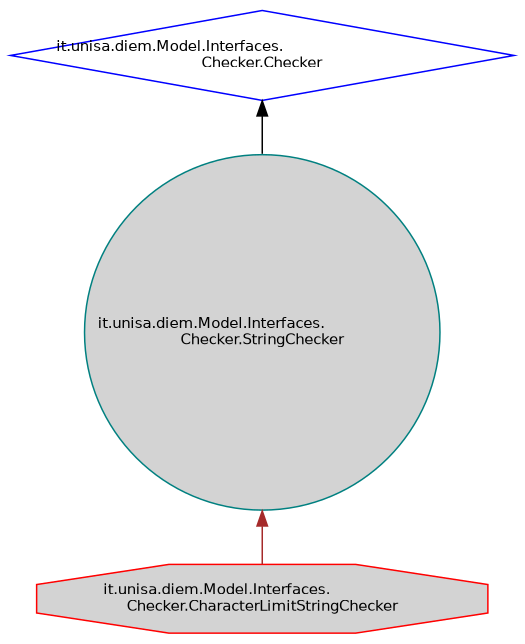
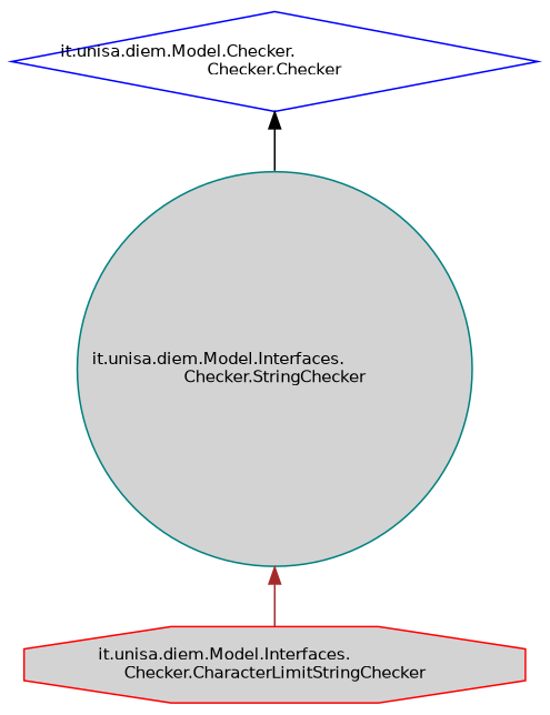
  digraph {
    fontname="DejaVu Sans"
    node [fillcolor=lightgrey fontname="DejaVu Sans" fontsize=10 style=filled]
    edge [dir=back fontname="DejaVu Sans" fontsize=10 labelfontname=Helvetica labelfontsize=10 style=solid]
    n1 [color=teal fontcolor=black height=0.2 label="it.unisa.diem.Model.Interfaces.\lChecker.StringChecker" shape=circle width=0.4]
    n2 [color=red height=0.2 label="it.unisa.diem.Model.Interfaces.\lChecker.CharacterLimitStringChecker" shape=octagon width=0.4]
-   n3 [color=blue fillcolor=white height=0.2 label="it.unisa.diem.Model.Interfaces.\lChecker.Checker" shape=diamond width=0.4]
+   n3 [color=blue fillcolor=white height=0.2 label="it.unisa.diem.Model.Checker.\lChecker.Checker" shape=diamond width=0.4]
    n1 -> n2 [color=brown]
    n3 -> n1 [color=black]
  }
